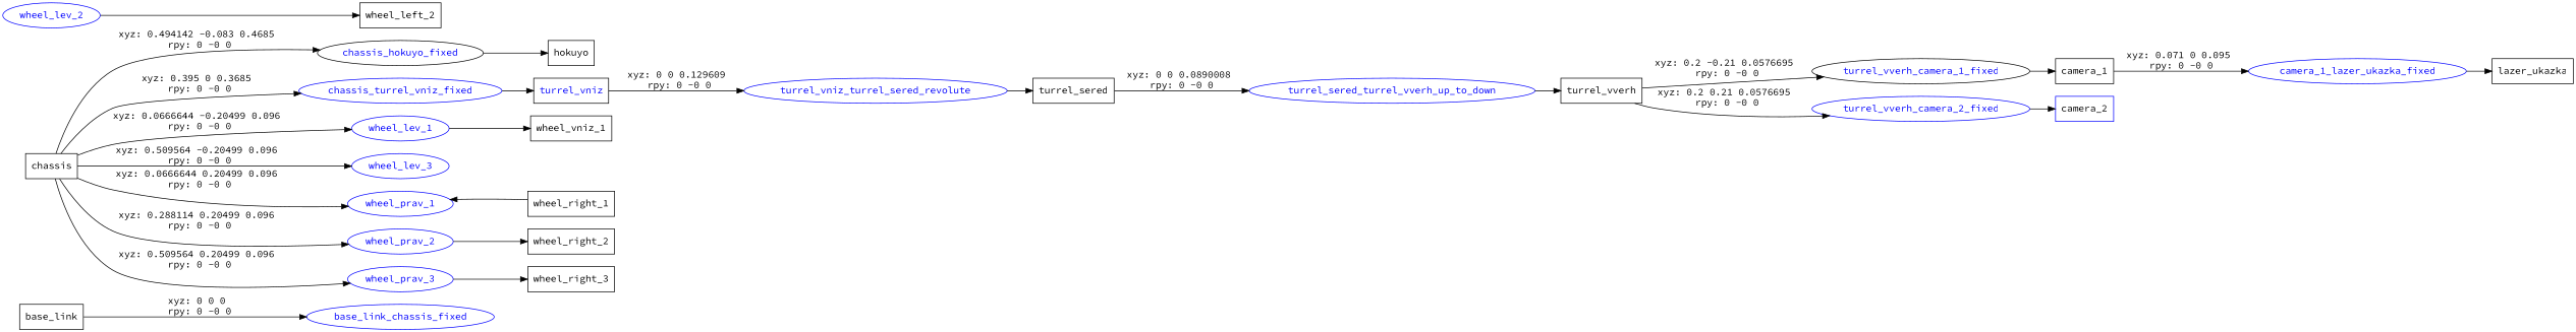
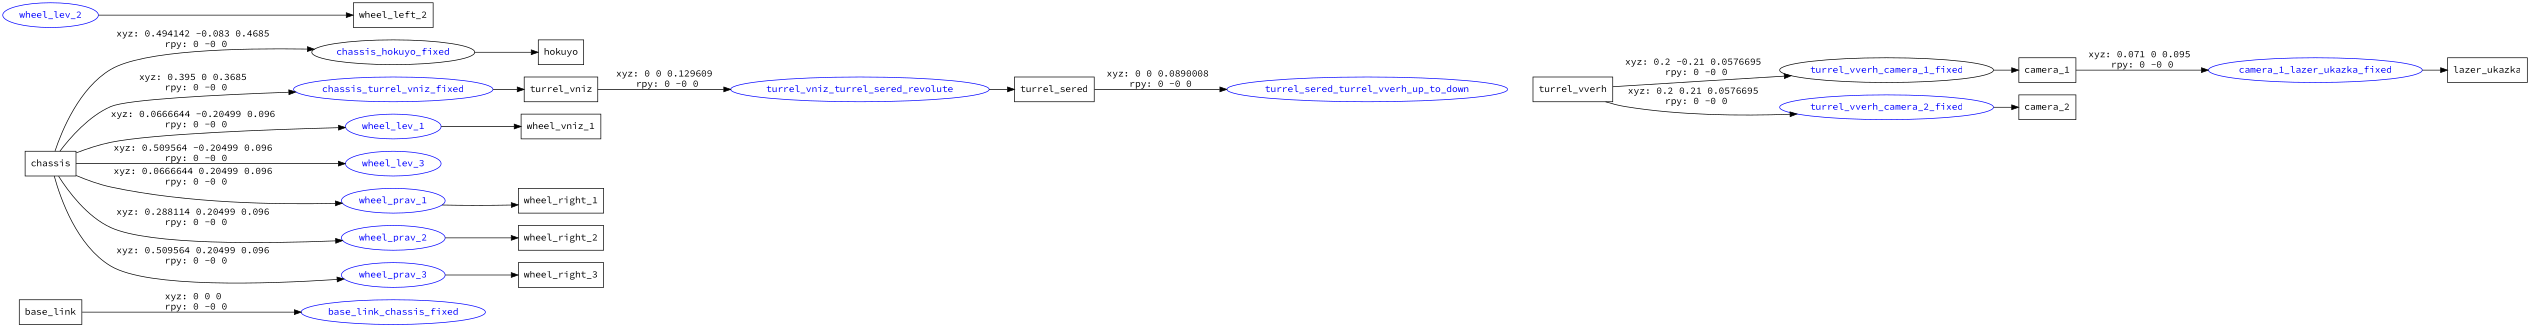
  digraph {
    fontname="Source Code Pro"
    rankdir=LR
    node [fontname="Source Code Pro" shape=box]
    edge [fontname="Source Code Pro"]
    n1 [label=base_link]
    base_link_chassis_fixed [color=blue fontcolor=blue shape=ellipse]
    n3 [label=chassis]
    chassis_hokuyo_fixed [color=black fontcolor=blue shape=ellipse]
    chassis_turrel_vniz_fixed [color=blue fontcolor=blue shape=ellipse]
    wheel_lev_1 [color=blue fontcolor=blue shape=ellipse]
    wheel_lev_3 [color=blue fontcolor=blue shape=ellipse]
    wheel_prav_1 [color=blue fontcolor=blue shape=ellipse]
    wheel_prav_2 [color=blue fontcolor=blue shape=ellipse]
    wheel_prav_3 [color=blue fontcolor=blue shape=ellipse]
    n11 [label=hokuyo]
-   n12 [label=turrel_vniz fontcolor=blue]
+   n12 [label=turrel_vniz]
    n13 [label=wheel_vniz_1]
    wheel_lev_2 [color=blue fontcolor=blue shape=ellipse]
    n15 [label=wheel_left_2]
    n16 [label=wheel_right_1]
    n17 [label=wheel_right_2]
    n18 [label=wheel_right_3]
    turrel_vniz_turrel_sered_revolute [color=blue fontcolor=blue shape=ellipse]
    n20 [label=turrel_sered]
    turrel_sered_turrel_vverh_up_to_down [color=blue fontcolor=blue shape=ellipse]
    n22 [label=turrel_vverh]
    turrel_vverh_camera_1_fixed [color=black fontcolor=blue shape=ellipse]
    turrel_vverh_camera_2_fixed [color=blue fontcolor=blue shape=ellipse]
    n25 [label=camera_1]
-   n26 [label=camera_2 color=blue]
+   n26 [label=camera_2]
    camera_1_lazer_ukazka_fixed [color=blue fontcolor=blue shape=ellipse]
    n28 [label=lazer_ukazka]
    n1 -> base_link_chassis_fixed [label="xyz: 0 0 0 \nrpy: 0 -0 0"]
    n3 -> chassis_hokuyo_fixed [label="xyz: 0.494142 -0.083 0.4685 \nrpy: 0 -0 0"]
    n3 -> chassis_turrel_vniz_fixed [label="xyz: 0.395 0 0.3685 \nrpy: 0 -0 0"]
    n3 -> wheel_lev_1 [label="xyz: 0.0666644 -0.20499 0.096 \nrpy: 0 -0 0"]
    n3 -> wheel_lev_3 [label="xyz: 0.509564 -0.20499 0.096 \nrpy: 0 -0 0"]
    n3 -> wheel_prav_1 [label="xyz: 0.0666644 0.20499 0.096 \nrpy: 0 -0 0"]
    n3 -> wheel_prav_2 [label="xyz: 0.288114 0.20499 0.096 \nrpy: 0 -0 0"]
    n3 -> wheel_prav_3 [label="xyz: 0.509564 0.20499 0.096 \nrpy: 0 -0 0"]
    chassis_hokuyo_fixed -> n11
    chassis_turrel_vniz_fixed -> n12
    wheel_lev_1 -> n13
-   n16 -> wheel_prav_1
+   wheel_prav_1 -> n16
    wheel_prav_2 -> n17
    wheel_prav_3 -> n18
    n12 -> turrel_vniz_turrel_sered_revolute [label="xyz: 0 0 0.129609 \nrpy: 0 -0 0"]
    wheel_lev_2 -> n15
    turrel_vniz_turrel_sered_revolute -> n20
    n20 -> turrel_sered_turrel_vverh_up_to_down [label="xyz: 0 0 0.0890008 \nrpy: 0 -0 0"]
-   turrel_sered_turrel_vverh_up_to_down -> n22
    n22 -> turrel_vverh_camera_1_fixed [label="xyz: 0.2 -0.21 0.0576695 \nrpy: 0 -0 0"]
    n22 -> turrel_vverh_camera_2_fixed [label="xyz: 0.2 0.21 0.0576695 \nrpy: 0 -0 0"]
    turrel_vverh_camera_1_fixed -> n25
    turrel_vverh_camera_2_fixed -> n26
    n25 -> camera_1_lazer_ukazka_fixed [label="xyz: 0.071 0 0.095 \nrpy: 0 -0 0"]
    camera_1_lazer_ukazka_fixed -> n28
  }
